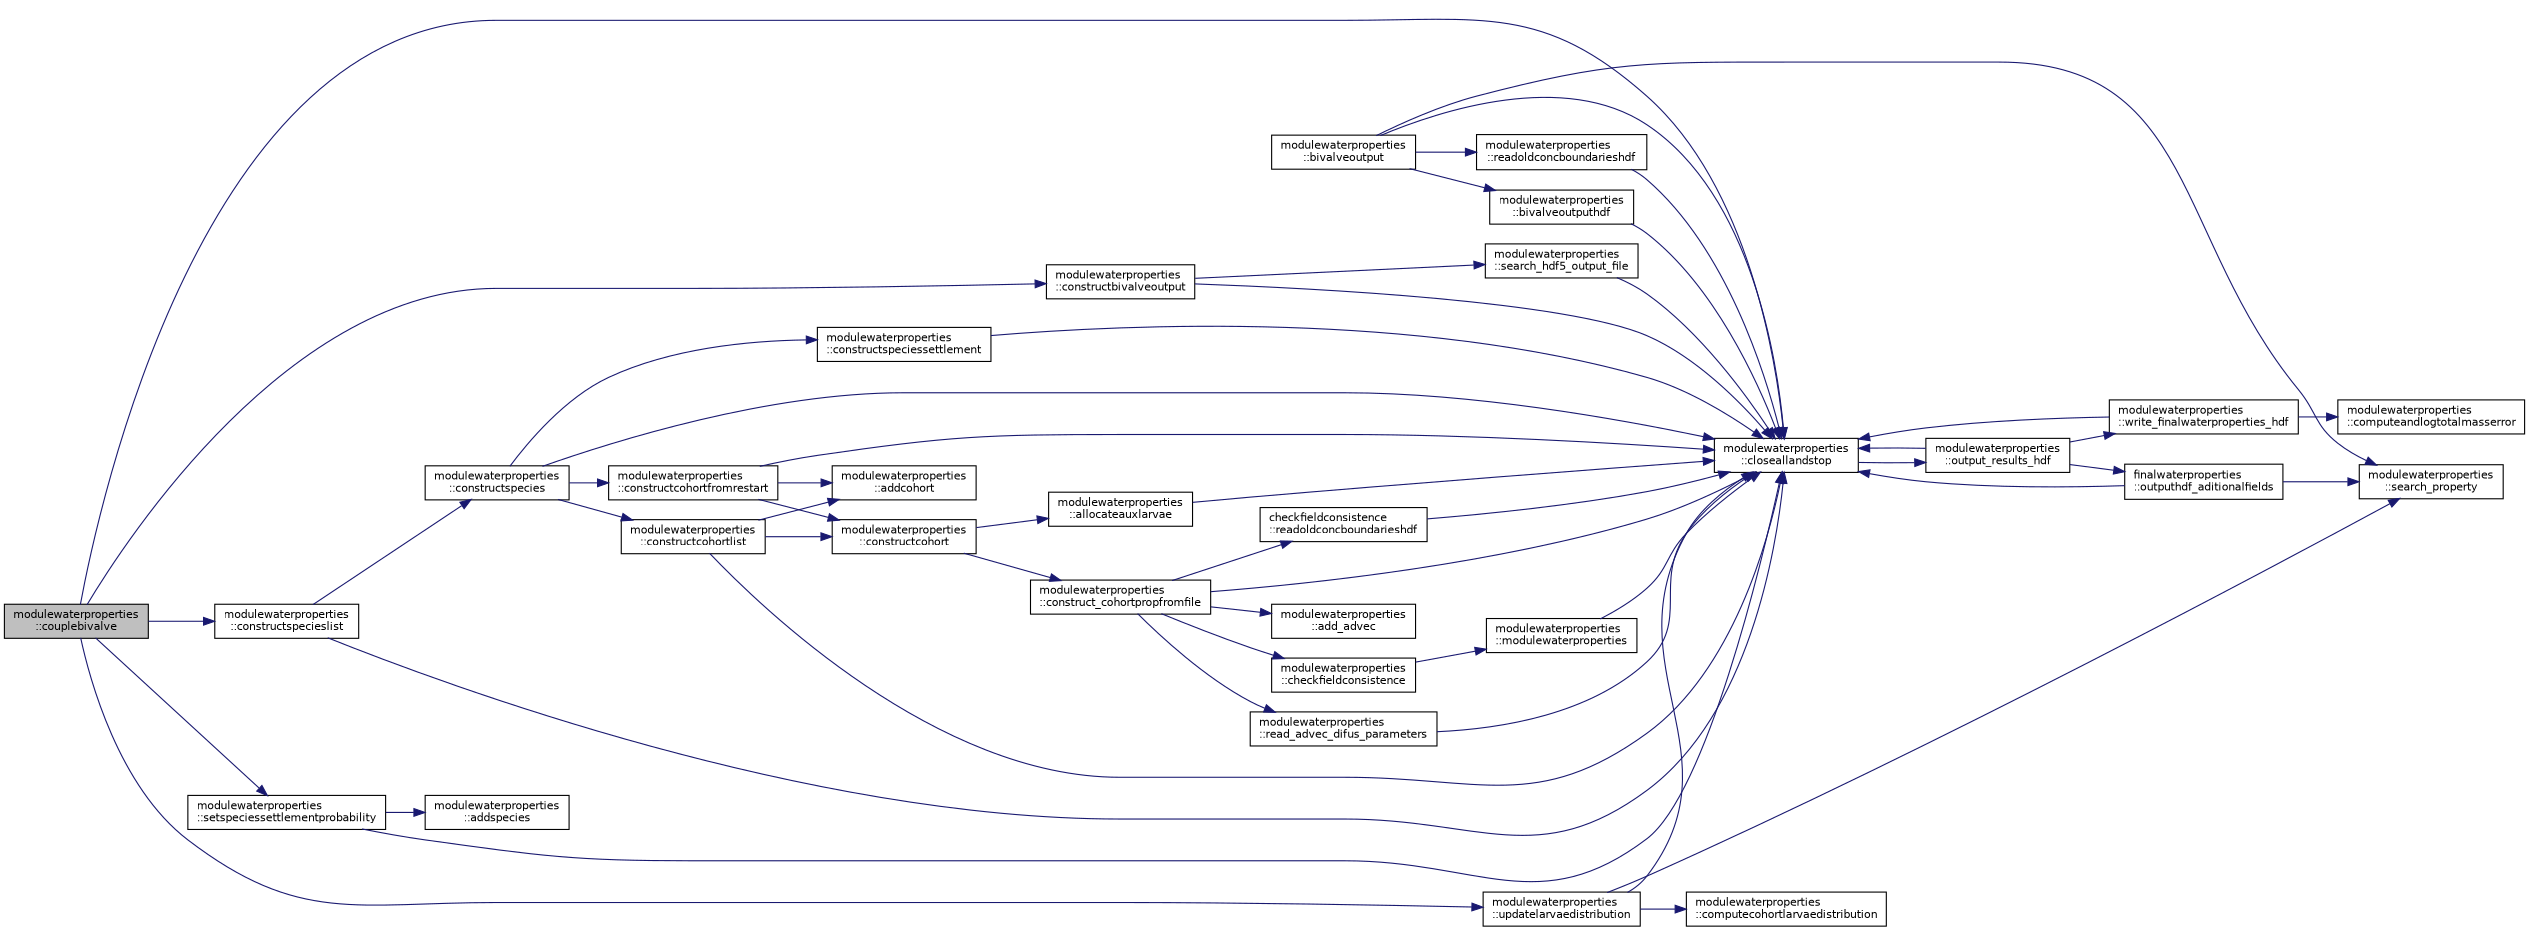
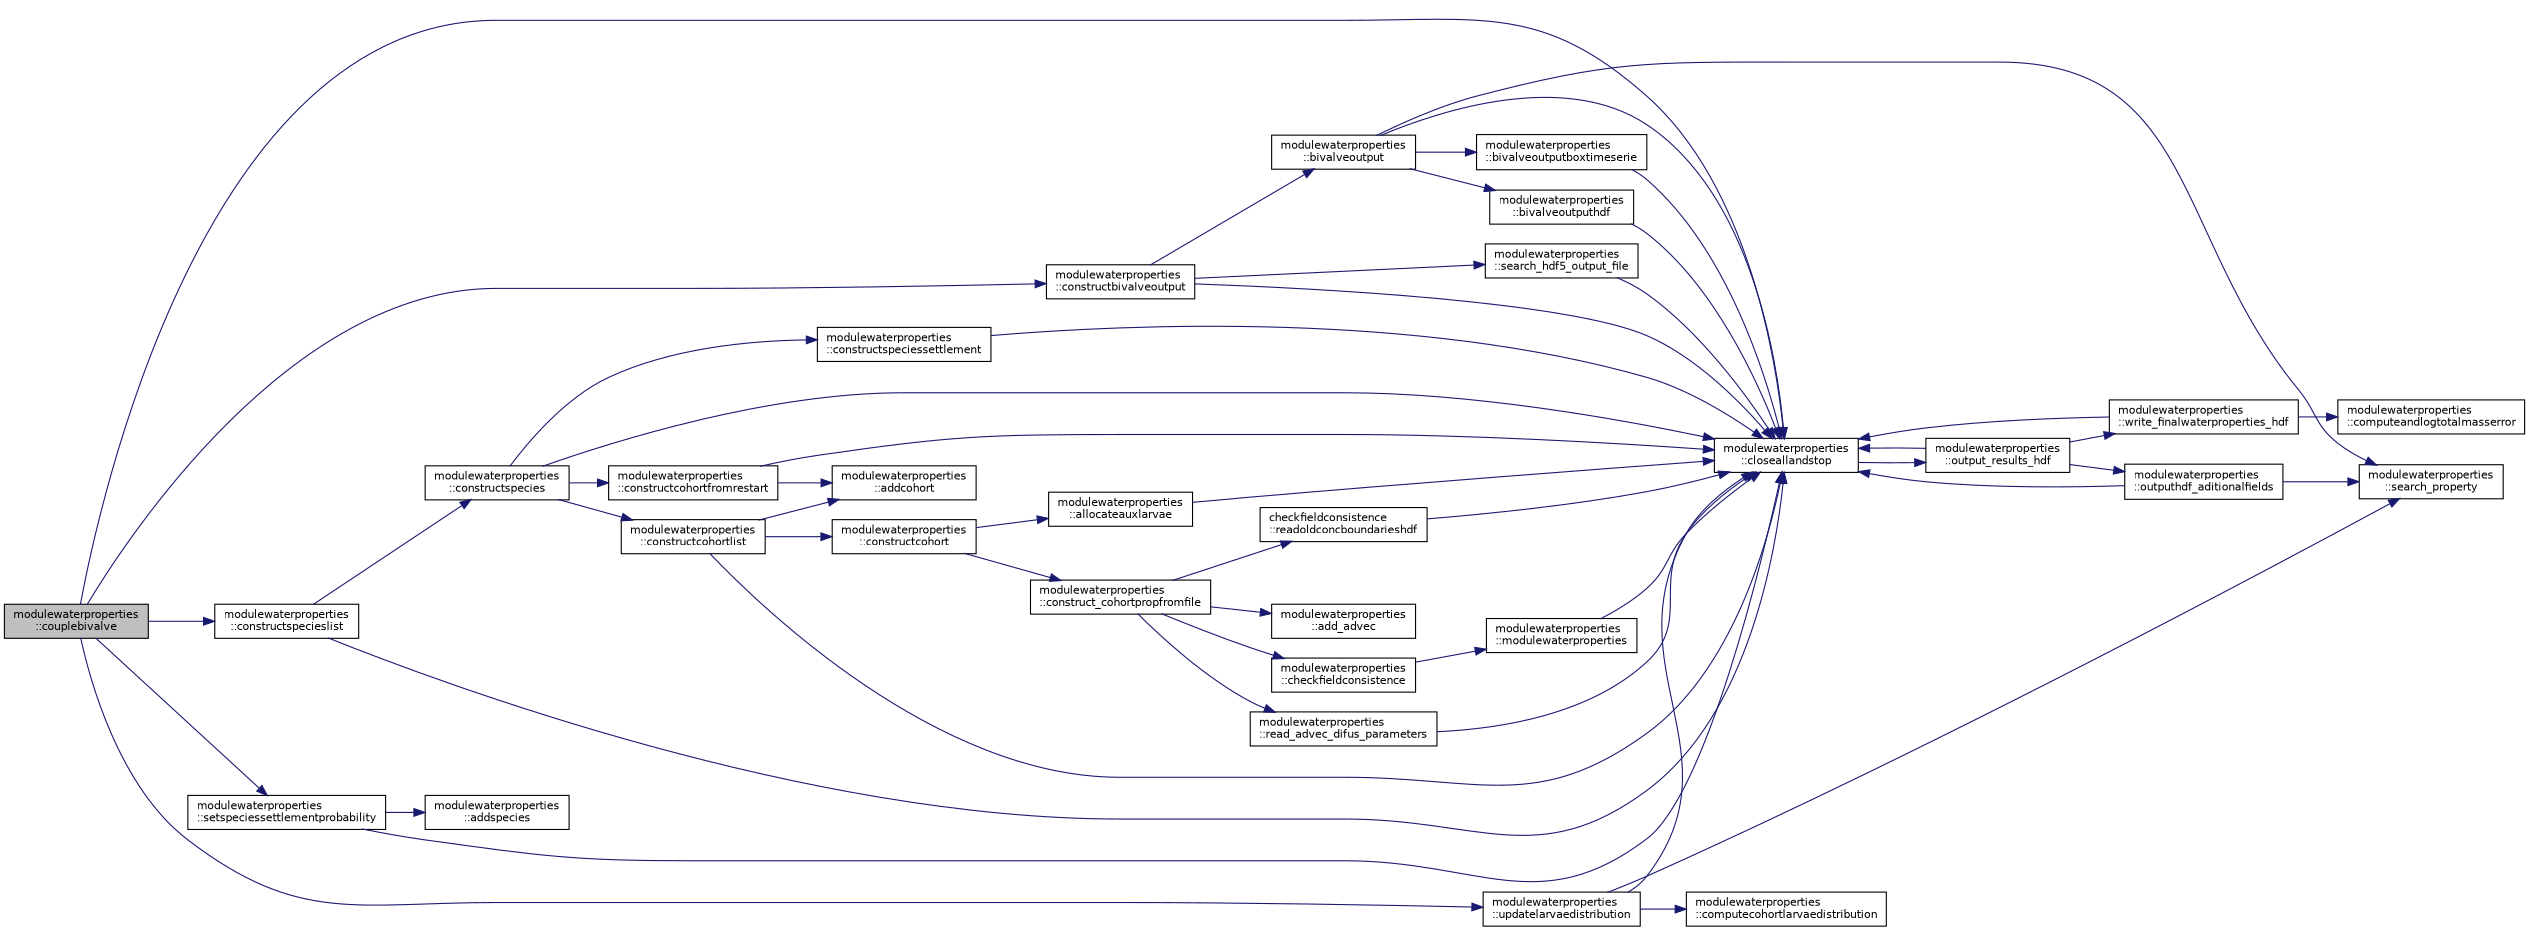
  digraph {
    rankdir=LR
    node [color=black fillcolor=white fontname=Helvetica fontsize=10 shape=record style=filled]
    edge [color=midnightblue fontname=Helvetica fontsize=10 labelfontname=Helvetica labelfontsize=10 style=solid]
    n1 [fillcolor=grey75 fontcolor=black height=0.2 label="modulewaterproperties\l::couplebivalve" width=0.4]
    n2 [height=0.2 label="modulewaterproperties\l::closeallandstop" width=0.4]
    n3 [height=0.2 label="modulewaterproperties\l::constructbivalveoutput" width=0.4]
    n4 [height=0.2 label="modulewaterproperties\l::constructspecieslist" width=0.4]
    n5 [height=0.2 label="modulewaterproperties\l::setspeciessettlementprobability" width=0.4]
    n6 [height=0.2 label="modulewaterproperties\l::updatelarvaedistribution" width=0.4]
    n7 [height=0.2 label="modulewaterproperties\l::output_results_hdf" width=0.4]
    n8 [height=0.2 label="modulewaterproperties\l::bivalveoutput" width=0.4]
    n9 [height=0.2 label="modulewaterproperties\l::search_hdf5_output_file" width=0.4]
    n10 [height=0.2 label="modulewaterproperties\l::constructspecies" width=0.4]
    n11 [height=0.2 label="modulewaterproperties\l::addspecies" width=0.4]
    n12 [height=0.2 label="modulewaterproperties\l::search_property" width=0.4]
    n13 [height=0.2 label="modulewaterproperties\l::computecohortlarvaedistribution" width=0.4]
-   n14 [height=0.2 label="finalwaterproperties\l::outputhdf_aditionalfields" width=0.4]
+   n14 [height=0.2 label="modulewaterproperties\l::outputhdf_aditionalfields" width=0.4]
    n15 [height=0.2 label="modulewaterproperties\l::write_finalwaterproperties_hdf" width=0.4]
    n16 [height=0.2 label="modulewaterproperties\l::computeandlogtotalmasserror" width=0.4]
-   n17 [height=0.2 label="modulewaterproperties\l::readoldconcboundarieshdf" width=0.4]
+   n17 [height=0.2 label="modulewaterproperties\l::bivalveoutputboxtimeserie" width=0.4]
    n18 [height=0.2 label="modulewaterproperties\l::bivalveoutputhdf" width=0.4]
    n19 [height=0.2 label="modulewaterproperties\l::constructcohortfromrestart" width=0.4]
    n20 [height=0.2 label="modulewaterproperties\l::constructcohortlist" width=0.4]
    n21 [height=0.2 label="modulewaterproperties\l::constructspeciessettlement" width=0.4]
    n22 [height=0.2 label="modulewaterproperties\l::addcohort" width=0.4]
    n23 [height=0.2 label="modulewaterproperties\l::constructcohort" width=0.4]
    n24 [height=0.2 label="modulewaterproperties\l::allocateauxlarvae" width=0.4]
    n25 [height=0.2 label="modulewaterproperties\l::construct_cohortpropfromfile" width=0.4]
    n26 [height=0.2 label="modulewaterproperties\l::add_advec" width=0.4]
    n27 [height=0.2 label="modulewaterproperties\l::checkfieldconsistence" width=0.4]
    n28 [height=0.2 label="modulewaterproperties\l::read_advec_difus_parameters" width=0.4]
    n29 [height=0.2 label="checkfieldconsistence\l::readoldconcboundarieshdf" width=0.4]
    n30 [height=0.2 label="modulewaterproperties\l::modulewaterproperties" width=0.4]
    n1 -> n2
    n1 -> n3
    n1 -> n4
    n1 -> n5
    n1 -> n6
    n2 -> n7
    n3 -> n2
+   n3 -> n8
    n3 -> n9
    n4 -> n2
    n4 -> n10
    n5 -> n2
    n5 -> n11
    n6 -> n2
    n6 -> n12
    n6 -> n13
    n7 -> n2
    n7 -> n14
    n7 -> n15
    n8 -> n2
    n8 -> n12
    n8 -> n17
    n8 -> n18
    n9 -> n2
    n10 -> n2
    n10 -> n19
    n10 -> n20
    n10 -> n21
    n14 -> n2
    n14 -> n12
    n15 -> n2
    n15 -> n16
    n17 -> n2
    n18 -> n2
    n19 -> n2
    n19 -> n22
-   n19 -> n23
    n20 -> n2
    n20 -> n22
    n20 -> n23
    n21 -> n2
    n23 -> n24
    n23 -> n25
    n24 -> n2
-   n25 -> n2
    n25 -> n26
    n25 -> n27
    n25 -> n28
    n25 -> n29
    n27 -> n30
    n28 -> n2
    n29 -> n2
    n30 -> n2
  }
